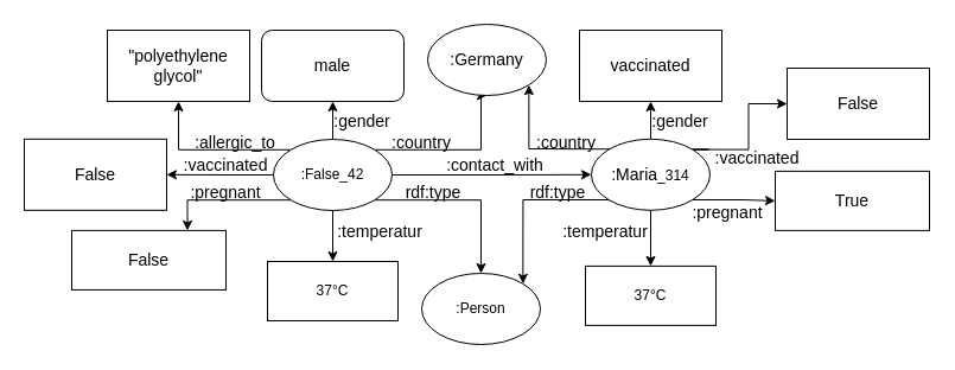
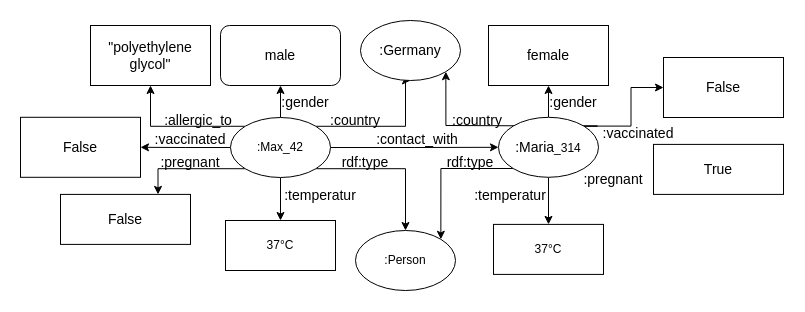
  <mxCell id="0" />
  <mxCell id="1" parent="0" />
  <mxCell id="2" style="edgeStyle=orthogonalEdgeStyle;rounded=0;orthogonalLoop=1;jettySize=auto;html=1;exitX=0;exitY=1;exitDx=0;exitDy=0;entryX=0.75;entryY=0;entryDx=0;entryDy=0;" parent="1" source="10" target="12" edge="1"><mxGeometry relative="1" as="geometry" /></mxCell>
  <mxCell id="3" style="edgeStyle=orthogonalEdgeStyle;rounded=0;orthogonalLoop=1;jettySize=auto;html=1;exitX=0.5;exitY=1;exitDx=0;exitDy=0;entryX=0.5;entryY=0;entryDx=0;entryDy=0;" parent="1" source="10" target="14" edge="1"><mxGeometry relative="1" as="geometry"><Array as="points"><mxPoint x="280" y="215" /><mxPoint x="280" y="215" /></Array></mxGeometry></mxCell>
  <mxCell id="4" style="edgeStyle=orthogonalEdgeStyle;rounded=0;orthogonalLoop=1;jettySize=auto;html=1;exitX=0;exitY=0;exitDx=0;exitDy=0;entryX=0.5;entryY=1;entryDx=0;entryDy=0;" parent="1" source="10" target="18" edge="1"><mxGeometry relative="1" as="geometry"><mxPoint x="150" y="67" as="targetPoint" /></mxGeometry></mxCell>
  <mxCell id="5" style="edgeStyle=orthogonalEdgeStyle;rounded=0;orthogonalLoop=1;jettySize=auto;html=1;exitX=1;exitY=0.5;exitDx=0;exitDy=0;entryX=0;entryY=0.5;entryDx=0;entryDy=0;" parent="1" source="10" target="31" edge="1"><mxGeometry relative="1" as="geometry"><mxPoint x="341" y="147" as="targetPoint" /></mxGeometry></mxCell>
  <mxCell id="6" style="edgeStyle=orthogonalEdgeStyle;rounded=0;orthogonalLoop=1;jettySize=auto;html=1;exitX=0.5;exitY=0;exitDx=0;exitDy=0;entryX=0.5;entryY=1;entryDx=0;entryDy=0;" parent="1" source="10" target="19" edge="1"><mxGeometry relative="1" as="geometry"><mxPoint x="280" y="67" as="targetPoint" /></mxGeometry></mxCell>
  <mxCell id="7" style="edgeStyle=orthogonalEdgeStyle;rounded=0;orthogonalLoop=1;jettySize=auto;html=1;exitX=1;exitY=1;exitDx=0;exitDy=0;" parent="1" source="10" target="22" edge="1"><mxGeometry relative="1" as="geometry"><mxPoint x="305" y="247" as="targetPoint" /></mxGeometry></mxCell>
  <mxCell id="8" style="edgeStyle=orthogonalEdgeStyle;rounded=0;orthogonalLoop=1;jettySize=auto;html=1;exitX=0;exitY=0.5;exitDx=0;exitDy=0;entryX=1;entryY=0.5;entryDx=0;entryDy=0;" parent="1" source="10" target="24" edge="1"><mxGeometry relative="1" as="geometry" /></mxCell>
  <mxCell id="9" style="edgeStyle=orthogonalEdgeStyle;rounded=0;orthogonalLoop=1;jettySize=auto;html=1;exitX=1;exitY=0;exitDx=0;exitDy=0;entryX=0.5;entryY=1;entryDx=0;entryDy=0;" parent="1" source="10" target="42" edge="1"><mxGeometry relative="1" as="geometry"><Array as="points"><mxPoint x="405" y="126" /></Array></mxGeometry></mxCell>
- <mxCell id="10" value=":False_42" style="ellipse;whiteSpace=wrap;html=1;" parent="1" vertex="1"><mxGeometry x="230" y="117" width="100" height="60" as="geometry" /></mxCell>
+ <mxCell id="10" value=":Max_42" style="ellipse;whiteSpace=wrap;html=1;" parent="1" vertex="1"><mxGeometry x="230" y="117" width="100" height="60" as="geometry" /></mxCell>
  <mxCell id="11" value="&lt;font style=&quot;font-size: 14px&quot;&gt;:country&lt;/font&gt;" style="text;html=1;strokeColor=none;fillColor=none;align=center;verticalAlign=middle;whiteSpace=wrap;rounded=0;" parent="1" vertex="1"><mxGeometry x="325" y="105" width="60" height="30" as="geometry" /></mxCell>
  <mxCell id="12" value="&lt;font style=&quot;font-size: 14px&quot;&gt;False&lt;/font&gt;" style="rounded=0;whiteSpace=wrap;html=1;" parent="1" vertex="1"><mxGeometry x="60" y="193.9" width="130" height="50" as="geometry" /></mxCell>
  <mxCell id="13" value="&lt;font style=&quot;font-size: 14px&quot;&gt;:pregnant&lt;/font&gt;" style="text;html=1;strokeColor=none;fillColor=none;align=center;verticalAlign=middle;whiteSpace=wrap;rounded=0;" parent="1" vertex="1"><mxGeometry x="160" y="147" width="60" height="30" as="geometry" /></mxCell>
  <mxCell id="14" value="37°C" style="rounded=0;whiteSpace=wrap;html=1;" parent="1" vertex="1"><mxGeometry x="225" y="220" width="110" height="50" as="geometry" /></mxCell>
  <mxCell id="15" value="&lt;font style=&quot;font-size: 14px&quot;&gt;:temperatur&lt;/font&gt;" style="text;html=1;strokeColor=none;fillColor=none;align=center;verticalAlign=middle;whiteSpace=wrap;rounded=0;" parent="1" vertex="1"><mxGeometry x="290" y="180" width="60" height="30" as="geometry" /></mxCell>
  <mxCell id="16" value="&lt;font style=&quot;font-size: 14px&quot;&gt;:contact_with&lt;/font&gt;" style="text;html=1;strokeColor=none;fillColor=none;align=center;verticalAlign=middle;whiteSpace=wrap;rounded=0;" parent="1" vertex="1"><mxGeometry x="387" y="124" width="60" height="30" as="geometry" /></mxCell>
  <mxCell id="17" value="&lt;font style=&quot;font-size: 14px&quot;&gt;:allergic_to&lt;/font&gt;" style="text;html=1;strokeColor=none;fillColor=none;align=center;verticalAlign=middle;whiteSpace=wrap;rounded=0;" parent="1" vertex="1"><mxGeometry x="168" y="105" width="60" height="30" as="geometry" /></mxCell>
  <mxCell id="18" value="&lt;font style=&quot;font-size: 14px&quot;&gt;&quot;polyethylene glycol&quot;&lt;/font&gt;" style="rounded=0;whiteSpace=wrap;html=1;" parent="1" vertex="1"><mxGeometry x="90" y="25" width="120" height="60" as="geometry" /></mxCell>
  <mxCell id="19" value="&lt;font style=&quot;font-size: 14px&quot;&gt;male&lt;/font&gt;" style="whiteSpace=wrap;html=1;rounded=1;" parent="1" vertex="1"><mxGeometry x="220" y="25" width="120" height="60" as="geometry" /></mxCell>
  <mxCell id="20" value="&lt;font style=&quot;font-size: 14px&quot;&gt;:gender&lt;/font&gt;" style="text;html=1;strokeColor=none;fillColor=none;align=center;verticalAlign=middle;whiteSpace=wrap;rounded=0;" parent="1" vertex="1"><mxGeometry x="275" y="87" width="60" height="30" as="geometry" /></mxCell>
  <mxCell id="21" value="&lt;font style=&quot;font-size: 14px&quot;&gt;rdf:type&lt;/font&gt;" style="text;html=1;strokeColor=none;fillColor=none;align=center;verticalAlign=middle;whiteSpace=wrap;rounded=0;" parent="1" vertex="1"><mxGeometry x="335" y="146.8" width="60" height="30" as="geometry" /></mxCell>
  <mxCell id="22" value=":Person" style="ellipse;whiteSpace=wrap;html=1;" parent="1" vertex="1"><mxGeometry x="355" y="230" width="100" height="60" as="geometry" /></mxCell>
  <mxCell id="23" value="&lt;font style=&quot;font-size: 14px&quot;&gt;:vaccinated&lt;/font&gt;" style="text;html=1;strokeColor=none;fillColor=none;align=center;verticalAlign=middle;whiteSpace=wrap;rounded=0;" parent="1" vertex="1"><mxGeometry x="160" y="124" width="60" height="30" as="geometry" /></mxCell>
  <mxCell id="24" value="&lt;font style=&quot;font-size: 14px&quot;&gt;False&lt;/font&gt;" style="rounded=0;whiteSpace=wrap;html=1;" parent="1" vertex="1"><mxGeometry x="20" y="116.8" width="120" height="60" as="geometry" /></mxCell>
  <mxCell id="25" style="edgeStyle=orthogonalEdgeStyle;rounded=0;orthogonalLoop=1;jettySize=auto;html=1;exitX=0;exitY=0;exitDx=0;exitDy=0;entryX=1;entryY=1;entryDx=0;entryDy=0;" parent="1" source="31" target="42" edge="1"><mxGeometry relative="1" as="geometry"><mxPoint x="507" y="65.9" as="targetPoint" /><Array as="points"><mxPoint x="597" y="126" /><mxPoint x="440" y="125" /></Array></mxGeometry></mxCell>
  <mxCell id="26" style="edgeStyle=orthogonalEdgeStyle;rounded=0;orthogonalLoop=1;jettySize=auto;html=1;exitX=0;exitY=1;exitDx=0;exitDy=0;entryX=1;entryY=0;entryDx=0;entryDy=0;" parent="1" source="31" target="22" edge="1"><mxGeometry relative="1" as="geometry"><mxPoint x="752" y="246.9" as="targetPoint" /><Array as="points"><mxPoint x="440" y="168" /></Array></mxGeometry></mxCell>
  <mxCell id="27" style="edgeStyle=orthogonalEdgeStyle;rounded=0;orthogonalLoop=1;jettySize=auto;html=1;exitX=0.5;exitY=1;exitDx=0;exitDy=0;entryX=0.5;entryY=0;entryDx=0;entryDy=0;" parent="1" source="31" target="35" edge="1"><mxGeometry relative="1" as="geometry" /></mxCell>
- <mxCell id="28" style="edgeStyle=orthogonalEdgeStyle;rounded=0;orthogonalLoop=1;jettySize=auto;html=1;exitX=1;exitY=1;exitDx=0;exitDy=0;entryX=0;entryY=0.5;entryDx=0;entryDy=0;fontSize=14;" parent="1" source="31" target="33" edge="1"><mxGeometry relative="1" as="geometry" /></mxCell>
  <mxCell id="29" style="edgeStyle=orthogonalEdgeStyle;rounded=0;orthogonalLoop=1;jettySize=auto;html=1;exitX=1;exitY=0;exitDx=0;exitDy=0;entryX=0;entryY=0.5;entryDx=0;entryDy=0;fontSize=14;" parent="1" source="31" target="41" edge="1"><mxGeometry relative="1" as="geometry" /></mxCell>
  <mxCell id="30" style="edgeStyle=orthogonalEdgeStyle;rounded=0;orthogonalLoop=1;jettySize=auto;html=1;exitX=0.5;exitY=0;exitDx=0;exitDy=0;entryX=0.5;entryY=1;entryDx=0;entryDy=0;fontSize=14;" parent="1" source="31" target="37" edge="1"><mxGeometry relative="1" as="geometry" /></mxCell>
  <mxCell id="31" value="&lt;font style=&quot;font-size: 14px&quot;&gt;:Maria&lt;/font&gt;_314" style="ellipse;whiteSpace=wrap;html=1;" parent="1" vertex="1"><mxGeometry x="498" y="116.8" width="100" height="60" as="geometry" /></mxCell>
  <mxCell id="32" value="&lt;font style=&quot;font-size: 14px&quot;&gt;:country&lt;/font&gt;" style="text;html=1;strokeColor=none;fillColor=none;align=center;verticalAlign=middle;whiteSpace=wrap;rounded=0;" parent="1" vertex="1"><mxGeometry x="447" y="105" width="60" height="30" as="geometry" /></mxCell>
  <mxCell id="33" value="&lt;font style=&quot;font-size: 14px&quot;&gt;True&lt;/font&gt;" style="rounded=0;whiteSpace=wrap;html=1;" parent="1" vertex="1"><mxGeometry x="653" y="143.9" width="130" height="50" as="geometry" /></mxCell>
  <mxCell id="34" value="&lt;font style=&quot;font-size: 14px&quot;&gt;:pregnant&lt;/font&gt;" style="text;html=1;strokeColor=none;fillColor=none;align=center;verticalAlign=middle;whiteSpace=wrap;rounded=0;" parent="1" vertex="1"><mxGeometry x="583" y="163.9" width="60" height="30" as="geometry" /></mxCell>
  <mxCell id="35" value="37°C" style="rounded=0;whiteSpace=wrap;html=1;" parent="1" vertex="1"><mxGeometry x="493" y="223.9" width="110" height="50" as="geometry" /></mxCell>
  <mxCell id="36" value="&lt;font style=&quot;font-size: 14px&quot;&gt;:temperatur&lt;/font&gt;" style="text;html=1;strokeColor=none;fillColor=none;align=center;verticalAlign=middle;whiteSpace=wrap;rounded=0;" parent="1" vertex="1"><mxGeometry x="480" y="180" width="60" height="30" as="geometry" /></mxCell>
- <mxCell id="37" value="&lt;font style=&quot;font-size: 14px&quot;&gt;vaccinated&lt;/font&gt;" style="rounded=0;whiteSpace=wrap;html=1;" parent="1" vertex="1"><mxGeometry x="488" y="25" width="120" height="60" as="geometry" /></mxCell>
+ <mxCell id="37" value="&lt;font style=&quot;font-size: 14px&quot;&gt;female&lt;/font&gt;" style="rounded=0;whiteSpace=wrap;html=1;" parent="1" vertex="1"><mxGeometry x="488" y="25" width="120" height="60" as="geometry" /></mxCell>
  <mxCell id="38" value="&lt;font style=&quot;font-size: 14px&quot;&gt;:gender&lt;/font&gt;" style="text;html=1;strokeColor=none;fillColor=none;align=center;verticalAlign=middle;whiteSpace=wrap;rounded=0;" parent="1" vertex="1"><mxGeometry x="543" y="86.8" width="60" height="30" as="geometry" /></mxCell>
  <mxCell id="39" value="&lt;font style=&quot;font-size: 14px&quot;&gt;rdf:type&lt;/font&gt;" style="text;html=1;strokeColor=none;fillColor=none;align=center;verticalAlign=middle;whiteSpace=wrap;rounded=0;" parent="1" vertex="1"><mxGeometry x="440" y="146.8" width="60" height="30" as="geometry" /></mxCell>
  <mxCell id="40" value="&lt;font style=&quot;font-size: 14px&quot;&gt;:vaccinated&lt;/font&gt;" style="text;html=1;strokeColor=none;fillColor=none;align=center;verticalAlign=middle;whiteSpace=wrap;rounded=0;" parent="1" vertex="1"><mxGeometry x="608" y="118" width="60" height="30" as="geometry" /></mxCell>
  <mxCell id="41" value="&lt;font style=&quot;font-size: 14px&quot;&gt;False&lt;/font&gt;" style="rounded=0;whiteSpace=wrap;html=1;" parent="1" vertex="1"><mxGeometry x="663" y="57" width="120" height="60" as="geometry" /></mxCell>
  <mxCell id="42" value="&lt;font style=&quot;font-size: 14px&quot;&gt;:Germany&lt;/font&gt;" style="ellipse;whiteSpace=wrap;html=1;" parent="1" vertex="1"><mxGeometry x="360" y="20" width="100" height="60" as="geometry" /></mxCell>
